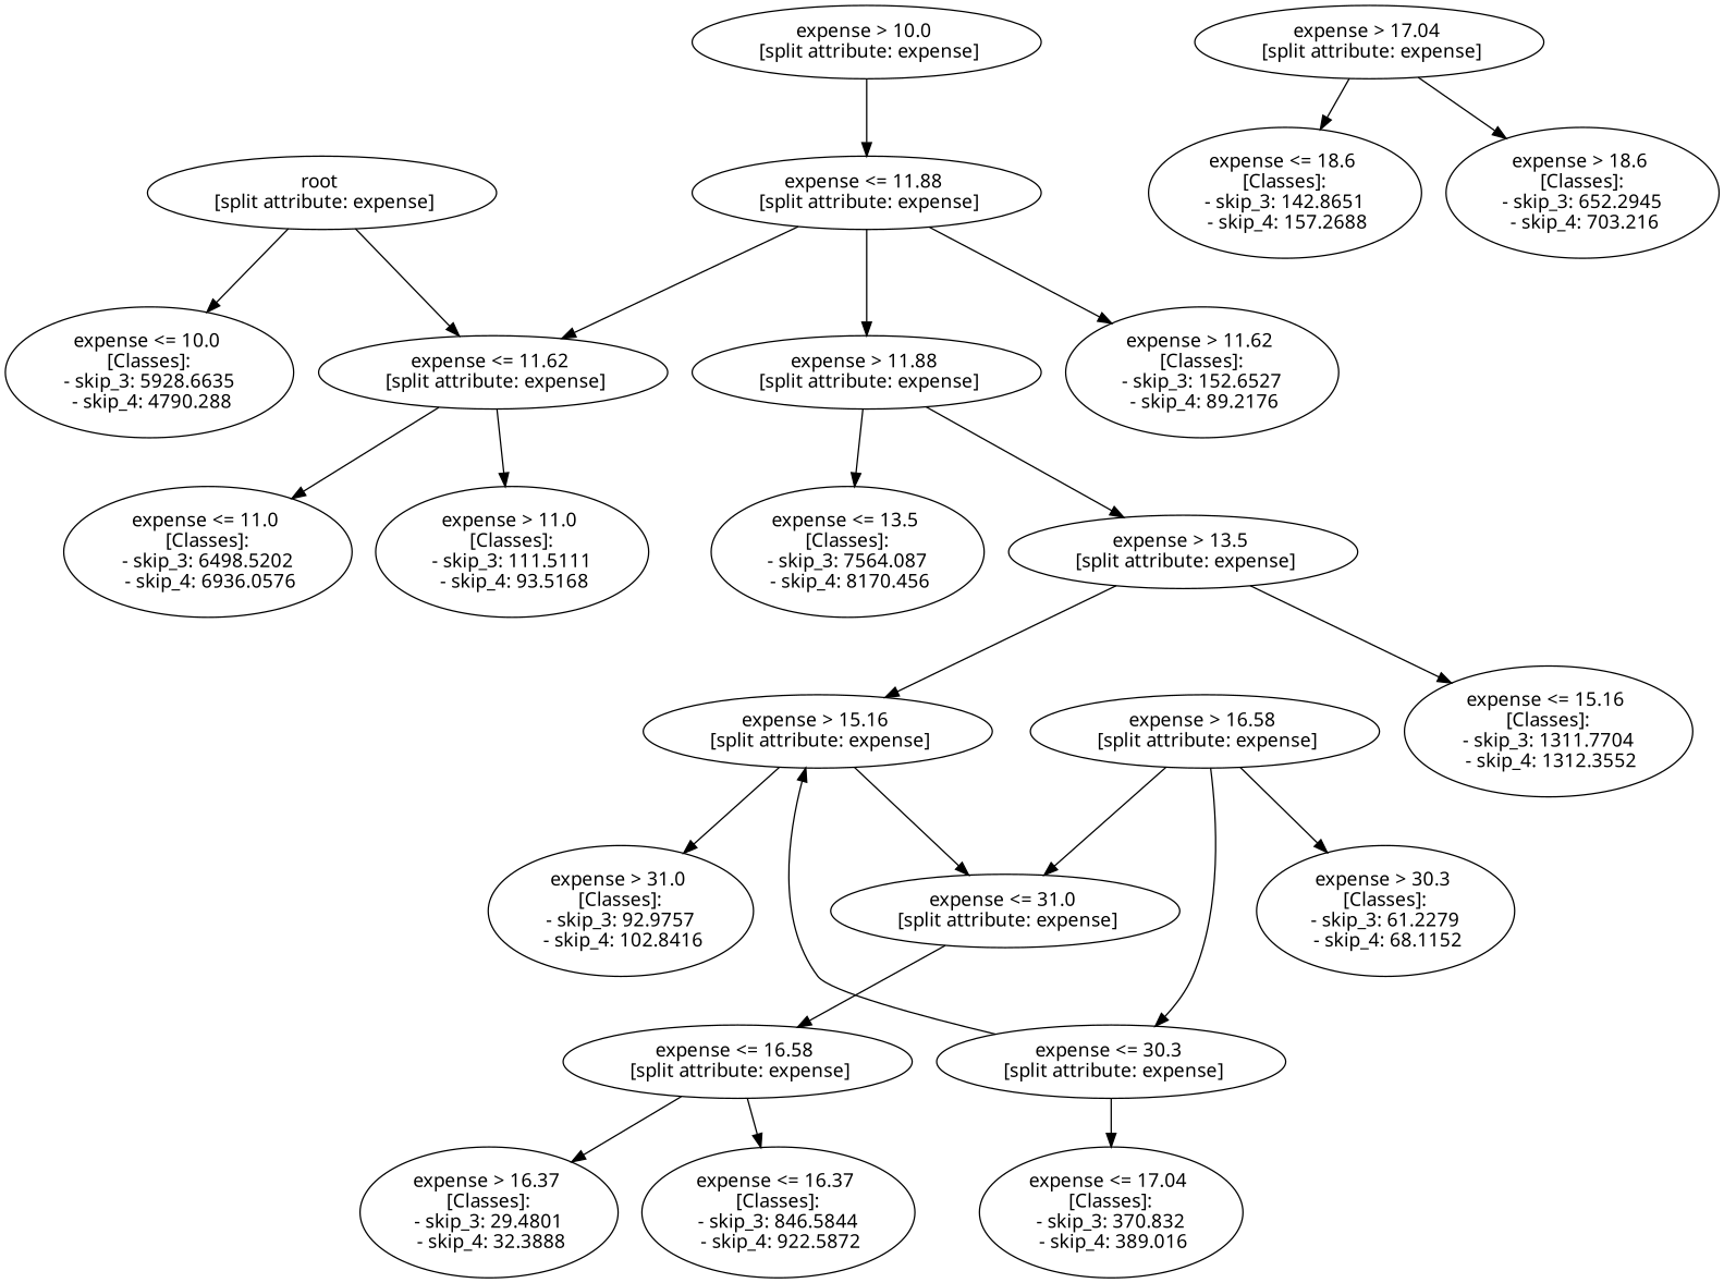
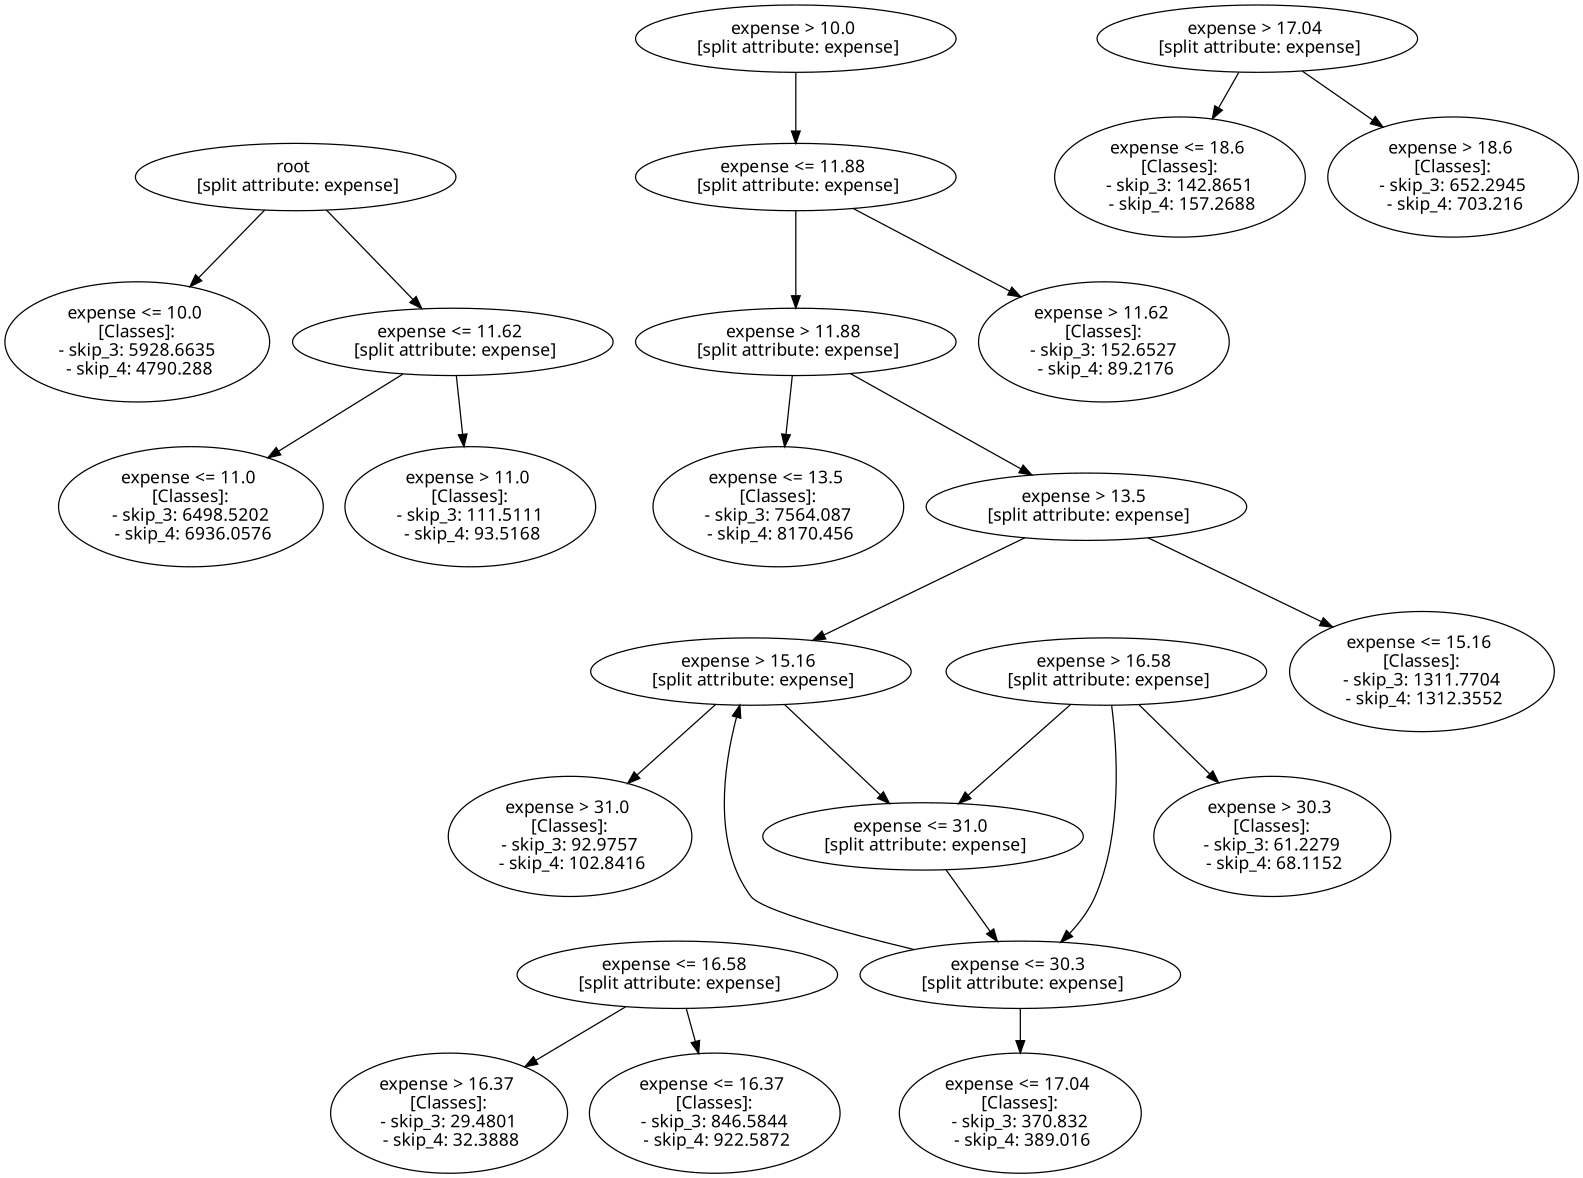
  digraph {
    fontname="Noto Sans"
    node [fontname="Noto Sans"]
    edge [fontname="Noto Sans"]
    n1 [label="root \n [split attribute: expense]"]
    n2 [label="expense <= 10.0 \n [Classes]: \n - skip_3: 5928.6635 \n - skip_4: 4790.288"]
    n3 [label="expense <= 11.62 \n [split attribute: expense]"]
    n4 [label="expense > 10.0 \n [split attribute: expense]"]
    n5 [label="expense <= 11.88 \n [split attribute: expense]"]
    n6 [label="expense > 11.88 \n [split attribute: expense]"]
    n7 [label="expense > 11.62 \n [Classes]: \n - skip_3: 152.6527 \n - skip_4: 89.2176"]
    n8 [label="expense <= 13.5 \n [Classes]: \n - skip_3: 7564.087 \n - skip_4: 8170.456"]
    n9 [label="expense > 13.5 \n [split attribute: expense]"]
    n10 [label="expense <= 11.0 \n [Classes]: \n - skip_3: 6498.5202 \n - skip_4: 6936.0576"]
    n11 [label="expense > 11.0 \n [Classes]: \n - skip_3: 111.5111 \n - skip_4: 93.5168"]
    n12 [label="expense <= 15.16 \n [Classes]: \n - skip_3: 1311.7704 \n - skip_4: 1312.3552"]
    n13 [label="expense > 15.16 \n [split attribute: expense]"]
    n14 [label="expense <= 31.0 \n [split attribute: expense]"]
    n15 [label="expense > 31.0 \n [Classes]: \n - skip_3: 92.9757 \n - skip_4: 102.8416"]
    n16 [label="expense <= 16.58 \n [split attribute: expense]"]
    n17 [label="expense <= 16.37 \n [Classes]: \n - skip_3: 846.5844 \n - skip_4: 922.5872"]
    n18 [label="expense > 16.37 \n [Classes]: \n - skip_3: 29.4801 \n - skip_4: 32.3888"]
    n19 [label="expense > 16.58 \n [split attribute: expense]"]
    n20 [label="expense <= 30.3 \n [split attribute: expense]"]
    n21 [label="expense > 30.3 \n [Classes]: \n - skip_3: 61.2279 \n - skip_4: 68.1152"]
    n22 [label="expense <= 17.04 \n [Classes]: \n - skip_3: 370.832 \n - skip_4: 389.016"]
    n23 [label="expense > 17.04 \n [split attribute: expense]"]
    n24 [label="expense <= 18.6 \n [Classes]: \n - skip_3: 142.8651 \n - skip_4: 157.2688"]
    n25 [label="expense > 18.6 \n [Classes]: \n - skip_3: 652.2945 \n - skip_4: 703.216"]
    n1 -> n2
    n1 -> n3
    n3 -> n10
    n3 -> n11
    n4 -> n5
-   n5 -> n3
    n5 -> n6
    n5 -> n7
    n6 -> n8
    n6 -> n9
    n9 -> n12
    n9 -> n13
    n13 -> n14
    n13 -> n15
-   n14 -> n16
+   n14 -> n20
    n16 -> n17
    n16 -> n18
    n19 -> n14
    n19 -> n20
    n19 -> n21
    n20 -> n13
    n20 -> n22
    n23 -> n24
    n23 -> n25
  }
